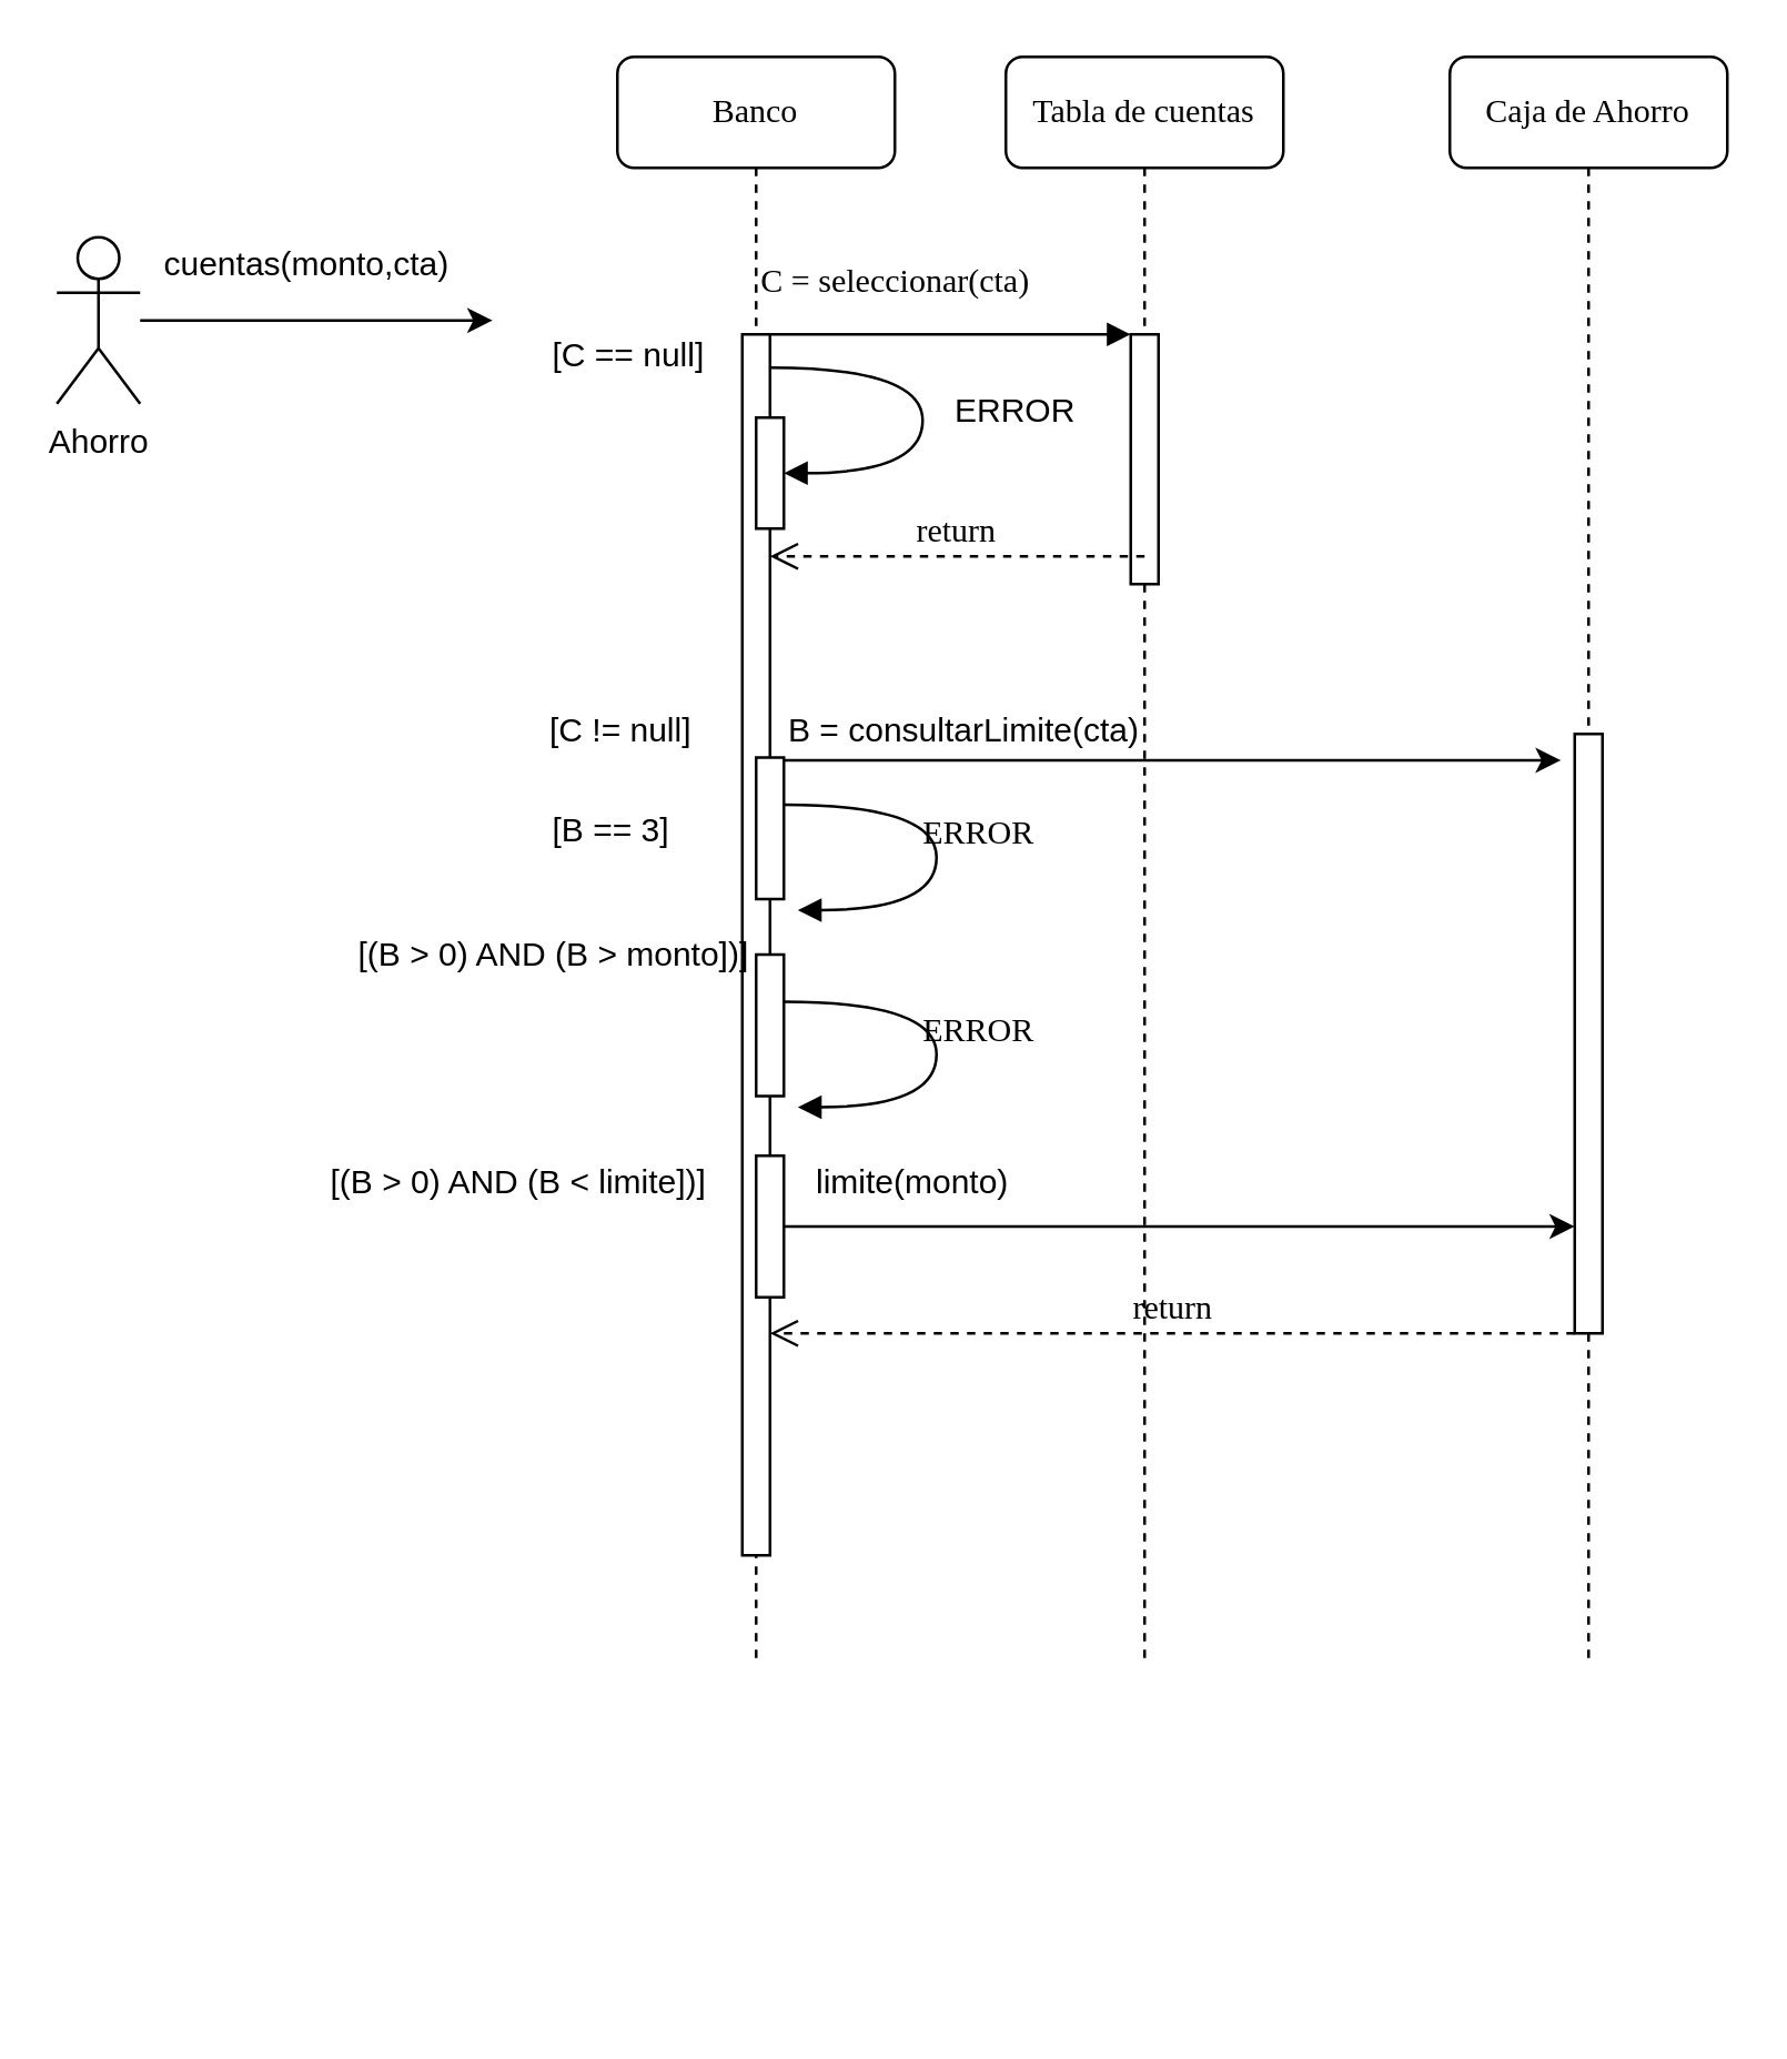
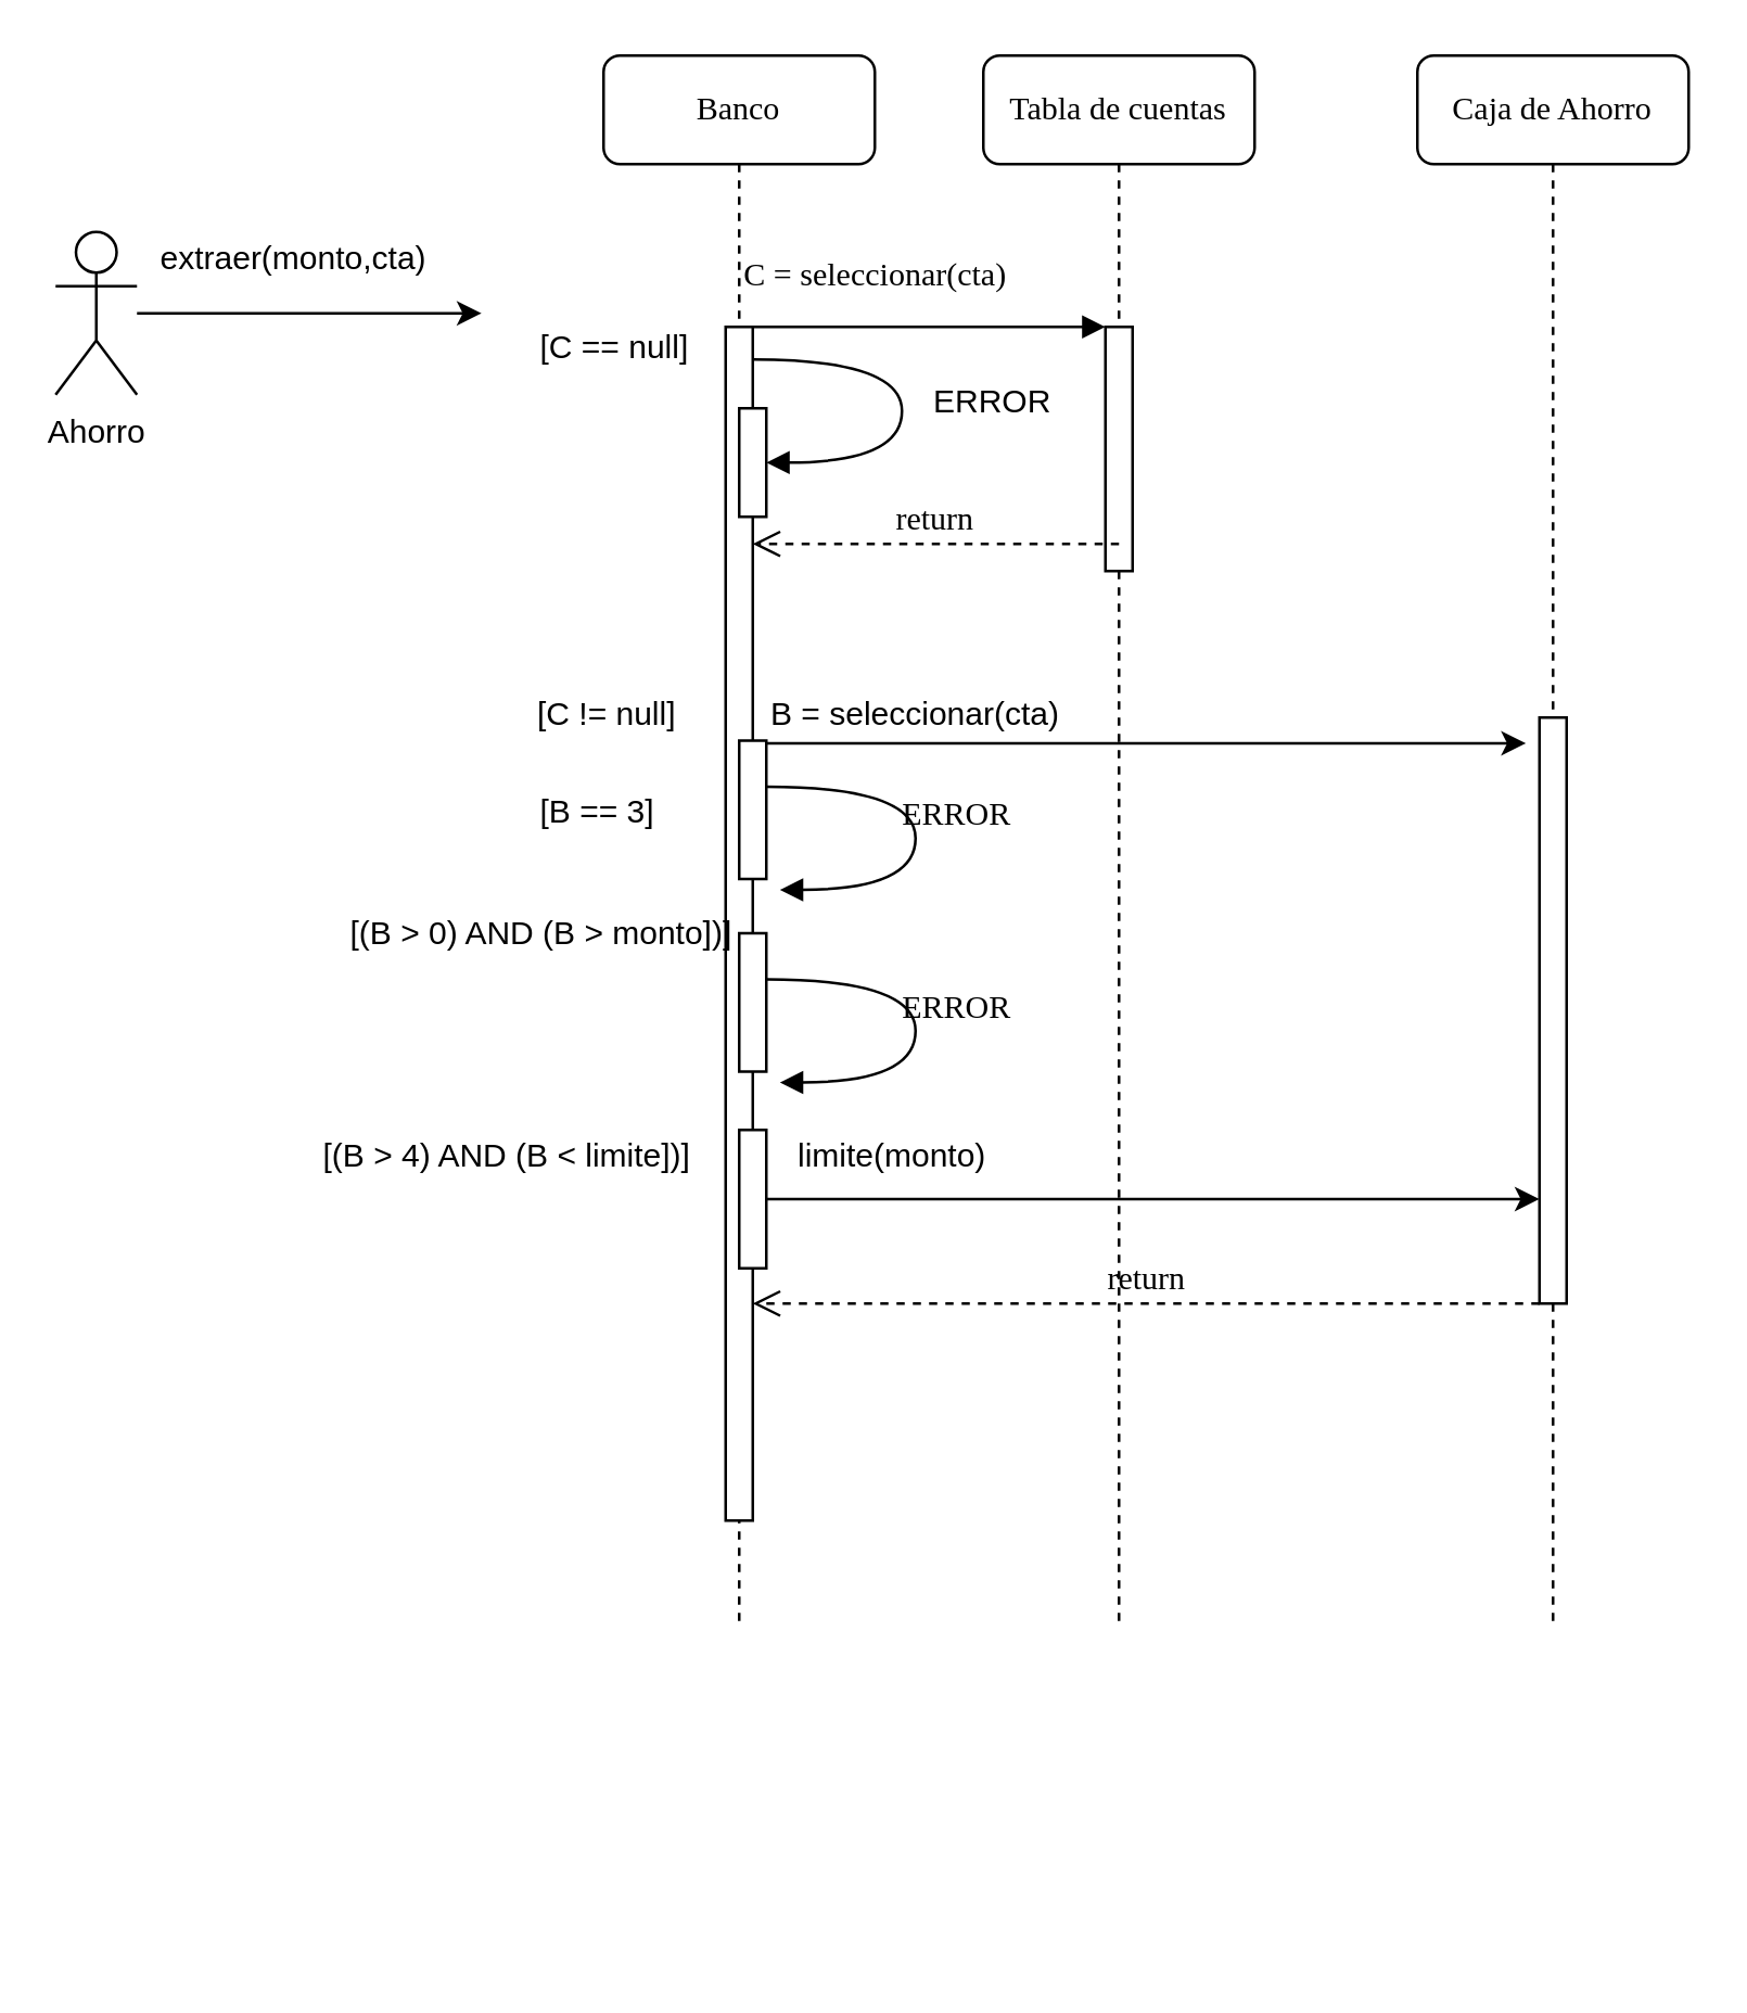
  <mxCell id="0" />
  <mxCell id="1" parent="0" />
  <mxCell id="2" value="Tabla de cuentas" style="shape=umlLifeline;perimeter=lifelinePerimeter;whiteSpace=wrap;html=1;container=1;collapsible=0;recursiveResize=0;outlineConnect=0;rounded=1;shadow=0;comic=0;labelBackgroundColor=none;strokeColor=#000000;strokeWidth=1;fillColor=#FFFFFF;fontFamily=Verdana;fontSize=12;fontColor=#000000;align=center;" parent="1" vertex="1"><mxGeometry x="362" y="20" width="100" height="580" as="geometry" /></mxCell>
  <mxCell id="3" value="" style="html=1;points=[];perimeter=orthogonalPerimeter;rounded=0;shadow=0;comic=0;labelBackgroundColor=none;strokeColor=#000000;strokeWidth=1;fillColor=#FFFFFF;fontFamily=Verdana;fontSize=12;fontColor=#000000;align=center;" parent="2" vertex="1"><mxGeometry x="45" y="100" width="10" height="90" as="geometry" /></mxCell>
  <mxCell id="4" value="Caja de Ahorro" style="shape=umlLifeline;perimeter=lifelinePerimeter;whiteSpace=wrap;html=1;container=1;collapsible=0;recursiveResize=0;outlineConnect=0;rounded=1;shadow=0;comic=0;labelBackgroundColor=none;strokeColor=#000000;strokeWidth=1;fillColor=#FFFFFF;fontFamily=Verdana;fontSize=12;fontColor=#000000;align=center;" parent="1" vertex="1"><mxGeometry x="522" y="20" width="100" height="580" as="geometry" /></mxCell>
  <mxCell id="5" value="" style="html=1;points=[];perimeter=orthogonalPerimeter;rounded=0;shadow=0;comic=0;labelBackgroundColor=none;strokeColor=#000000;strokeWidth=1;fillColor=#FFFFFF;fontFamily=Verdana;fontSize=12;fontColor=#000000;align=center;" parent="4" vertex="1"><mxGeometry x="45" y="244" width="10" height="216" as="geometry" /></mxCell>
  <mxCell id="6" value="Banco" style="shape=umlLifeline;perimeter=lifelinePerimeter;whiteSpace=wrap;html=1;container=1;collapsible=0;recursiveResize=0;outlineConnect=0;rounded=1;shadow=0;comic=0;labelBackgroundColor=none;strokeColor=#000000;strokeWidth=1;fillColor=#FFFFFF;fontFamily=Verdana;fontSize=12;fontColor=#000000;align=center;" parent="1" vertex="1"><mxGeometry x="222" y="20" width="100" height="580" as="geometry" /></mxCell>
  <mxCell id="7" value="" style="html=1;points=[];perimeter=orthogonalPerimeter;rounded=0;shadow=0;comic=0;labelBackgroundColor=none;strokeColor=#000000;strokeWidth=1;fillColor=#FFFFFF;fontFamily=Verdana;fontSize=12;fontColor=#000000;align=center;" parent="6" vertex="1"><mxGeometry x="45" y="100" width="10" height="440" as="geometry" /></mxCell>
  <mxCell id="8" value="return" style="html=1;verticalAlign=bottom;endArrow=open;dashed=1;endSize=8;labelBackgroundColor=none;fontFamily=Verdana;fontSize=12;edgeStyle=elbowEdgeStyle;elbow=vertical;exitX=0.5;exitY=0.889;exitDx=0;exitDy=0;exitPerimeter=0;" parent="1" source="3" target="7" edge="1"><mxGeometry relative="1" as="geometry"><mxPoint x="922" y="566" as="targetPoint" /><Array as="points"><mxPoint x="322" y="200" /><mxPoint x="322" y="230" /><mxPoint x="382" y="540" /></Array><mxPoint x="442" y="540" as="sourcePoint" /></mxGeometry></mxCell>
  <mxCell id="9" value="C = seleccionar(cta)" style="html=1;verticalAlign=bottom;endArrow=block;entryX=0;entryY=0;labelBackgroundColor=none;fontFamily=Verdana;fontSize=12;edgeStyle=elbowEdgeStyle;elbow=vertical;" parent="1" source="7" target="3" edge="1"><mxGeometry y="22" relative="1" as="geometry"><mxPoint x="342" y="130" as="sourcePoint" /><mxPoint x="-20" y="12" as="offset" /></mxGeometry></mxCell>
  <mxCell id="10" value="" style="edgeStyle=orthogonalEdgeStyle;rounded=0;orthogonalLoop=1;jettySize=auto;html=1;" edge="1" parent="1" source="11"><mxGeometry relative="1" as="geometry"><mxPoint x="177" y="115" as="targetPoint" /></mxGeometry></mxCell>
  <mxCell id="11" value="Ahorro" style="shape=umlActor;verticalLabelPosition=bottom;labelBackgroundColor=#ffffff;verticalAlign=top;html=1;outlineConnect=0;" vertex="1" parent="1"><mxGeometry x="20" y="85" width="30" height="60" as="geometry" /></mxCell>
  <mxCell id="12" value="" style="html=1;points=[];perimeter=orthogonalPerimeter;rounded=0;shadow=0;comic=0;labelBackgroundColor=none;strokeColor=#000000;strokeWidth=1;fillColor=#FFFFFF;fontFamily=Verdana;fontSize=12;fontColor=#000000;align=center;" vertex="1" parent="1"><mxGeometry x="272" y="150" width="10" height="40" as="geometry" /></mxCell>
  <mxCell id="13" value="" style="html=1;verticalAlign=bottom;endArrow=block;labelBackgroundColor=none;fontFamily=Verdana;fontSize=12;elbow=vertical;edgeStyle=orthogonalEdgeStyle;curved=1;entryX=1;entryY=0.286;entryPerimeter=0;exitX=1.038;exitY=0.345;exitPerimeter=0;" edge="1" parent="1"><mxGeometry x="0.58" y="20" relative="1" as="geometry"><mxPoint x="277" y="132" as="sourcePoint" /><mxPoint x="282" y="170" as="targetPoint" /><Array as="points"><mxPoint x="332" y="132" /><mxPoint x="332" y="170" /></Array><mxPoint as="offset" /></mxGeometry></mxCell>
  <mxCell id="14" value="ERROR" style="text;html=1;resizable=0;points=[];autosize=1;align=left;verticalAlign=top;spacingTop=-4;" vertex="1" parent="1"><mxGeometry x="342" y="138" width="60" height="20" as="geometry" /></mxCell>
  <mxCell id="15" value="" style="edgeStyle=orthogonalEdgeStyle;rounded=0;orthogonalLoop=1;jettySize=auto;html=1;" edge="1" parent="1" source="17"><mxGeometry relative="1" as="geometry"><mxPoint x="562" y="273.5" as="targetPoint" /><Array as="points"><mxPoint x="302" y="273.5" /><mxPoint x="302" y="273.5" /></Array></mxGeometry></mxCell>
  <mxCell id="16" value="[C != null]" style="text;html=1;resizable=0;points=[];align=center;verticalAlign=middle;labelBackgroundColor=#ffffff;" vertex="1" connectable="0" parent="15"><mxGeometry x="-0.305" y="1" relative="1" as="geometry"><mxPoint x="-157" y="-10" as="offset" /></mxGeometry></mxCell>
  <mxCell id="17" value="" style="html=1;points=[];perimeter=orthogonalPerimeter;rounded=0;shadow=0;comic=0;labelBackgroundColor=none;strokeColor=#000000;strokeWidth=1;fillColor=#FFFFFF;fontFamily=Verdana;fontSize=12;fontColor=#000000;align=center;" vertex="1" parent="1"><mxGeometry x="272" y="272.5" width="10" height="51" as="geometry" /></mxCell>
  <mxCell id="18" value="&lt;div&gt;[C == null]&lt;/div&gt;" style="text;html=1;resizable=0;points=[];autosize=1;align=left;verticalAlign=top;spacingTop=-4;" vertex="1" parent="1"><mxGeometry x="197" y="118" width="70" height="20" as="geometry" /></mxCell>
- <mxCell id="19" value="B = consultarLimite(cta)" style="text;html=1;resizable=0;points=[];autosize=1;align=left;verticalAlign=top;spacingTop=-4;" vertex="1" parent="1"><mxGeometry x="282" y="252.5" width="150" height="20" as="geometry" /></mxCell>
+ <mxCell id="19" value="B = seleccionar(cta)" style="text;html=1;resizable=0;points=[];autosize=1;align=left;verticalAlign=top;spacingTop=-4;" vertex="1" parent="1"><mxGeometry x="282" y="252.5" width="150" height="20" as="geometry" /></mxCell>
  <mxCell id="20" value="[B == 3]" style="text;html=1;resizable=0;points=[];autosize=1;align=left;verticalAlign=top;spacingTop=-4;" vertex="1" parent="1"><mxGeometry x="197" y="288.5" width="60" height="20" as="geometry" /></mxCell>
  <mxCell id="21" value="ERROR" style="html=1;verticalAlign=bottom;endArrow=block;labelBackgroundColor=none;fontFamily=Verdana;fontSize=12;elbow=vertical;edgeStyle=orthogonalEdgeStyle;curved=1;entryX=1;entryY=0.286;entryPerimeter=0;exitX=1.038;exitY=0.345;exitPerimeter=0;" edge="1" parent="1"><mxGeometry x="0.301" y="-24" relative="1" as="geometry"><mxPoint x="282" y="289.5" as="sourcePoint" /><mxPoint x="287" y="327.5" as="targetPoint" /><Array as="points"><mxPoint x="337" y="289.5" /><mxPoint x="337" y="327.5" /></Array><mxPoint x="15" y="5" as="offset" /></mxGeometry></mxCell>
  <mxCell id="22" value="" style="html=1;points=[];perimeter=orthogonalPerimeter;rounded=0;shadow=0;comic=0;labelBackgroundColor=none;strokeColor=#000000;strokeWidth=1;fillColor=#FFFFFF;fontFamily=Verdana;fontSize=12;fontColor=#000000;align=center;" vertex="1" parent="1"><mxGeometry x="272" y="343.5" width="10" height="51" as="geometry" /></mxCell>
  <mxCell id="23" value="ERROR" style="html=1;verticalAlign=bottom;endArrow=block;labelBackgroundColor=none;fontFamily=Verdana;fontSize=12;elbow=vertical;edgeStyle=orthogonalEdgeStyle;curved=1;entryX=1;entryY=0.286;entryPerimeter=0;exitX=1.038;exitY=0.345;exitPerimeter=0;" edge="1" parent="1"><mxGeometry x="0.301" y="-24" relative="1" as="geometry"><mxPoint x="282" y="360.5" as="sourcePoint" /><mxPoint x="287" y="398.5" as="targetPoint" /><Array as="points"><mxPoint x="337" y="360.5" /><mxPoint x="337" y="398.5" /></Array><mxPoint x="15" y="5" as="offset" /></mxGeometry></mxCell>
  <mxCell id="24" value="[(B &amp;gt; 0) AND (B &amp;gt; monto])]" style="text;html=1;resizable=0;points=[];autosize=1;align=left;verticalAlign=top;spacingTop=-4;" vertex="1" parent="1"><mxGeometry x="127" y="333.5" width="150" height="20" as="geometry" /></mxCell>
  <mxCell id="25" value="return" style="html=1;verticalAlign=bottom;endArrow=open;dashed=1;endSize=8;labelBackgroundColor=none;fontFamily=Verdana;fontSize=12;edgeStyle=elbowEdgeStyle;elbow=vertical;" edge="1" parent="1" source="5" target="7"><mxGeometry relative="1" as="geometry"><mxPoint x="412" y="380" as="targetPoint" /><Array as="points"><mxPoint x="457" y="480" /><mxPoint x="457" y="410" /><mxPoint x="517" y="720" /></Array><mxPoint x="547.412" y="380.118" as="sourcePoint" /></mxGeometry></mxCell>
- <mxCell id="26" value="[(B &amp;gt; 0) AND (B &amp;lt; limite])]" style="text;html=1;resizable=0;points=[];autosize=1;align=left;verticalAlign=top;spacingTop=-4;" vertex="1" parent="1"><mxGeometry x="117" y="416" width="150" height="20" as="geometry" /></mxCell>
+ <mxCell id="26" value="[(B &amp;gt; 4) AND (B &amp;lt; limite])]" style="text;html=1;resizable=0;points=[];autosize=1;align=left;verticalAlign=top;spacingTop=-4;" vertex="1" parent="1"><mxGeometry x="117" y="416" width="150" height="20" as="geometry" /></mxCell>
  <mxCell id="27" value="" style="edgeStyle=orthogonalEdgeStyle;rounded=0;orthogonalLoop=1;jettySize=auto;html=1;" edge="1" parent="1" source="28" target="5"><mxGeometry relative="1" as="geometry"><Array as="points"><mxPoint x="492" y="442" /><mxPoint x="492" y="442" /></Array></mxGeometry></mxCell>
  <mxCell id="28" value="" style="html=1;points=[];perimeter=orthogonalPerimeter;rounded=0;shadow=0;comic=0;labelBackgroundColor=none;strokeColor=#000000;strokeWidth=1;fillColor=#FFFFFF;fontFamily=Verdana;fontSize=12;fontColor=#000000;align=center;" vertex="1" parent="1"><mxGeometry x="272" y="416" width="10" height="51" as="geometry" /></mxCell>
  <mxCell id="29" value="limite(monto)" style="text;html=1;resizable=0;points=[];autosize=1;align=left;verticalAlign=top;spacingTop=-4;" vertex="1" parent="1"><mxGeometry x="292" y="416" width="100" height="20" as="geometry" /></mxCell>
- <mxCell id="30" value="cuentas(monto,cta)" style="text;html=1;resizable=0;points=[];autosize=1;align=left;verticalAlign=top;spacingTop=-4;" vertex="1" parent="1"><mxGeometry x="57" y="85" width="110" height="20" as="geometry" /></mxCell>
+ <mxCell id="30" value="extraer(monto,cta)" style="text;html=1;resizable=0;points=[];autosize=1;align=left;verticalAlign=top;spacingTop=-4;" vertex="1" parent="1"><mxGeometry x="57" y="85" width="110" height="20" as="geometry" /></mxCell>
